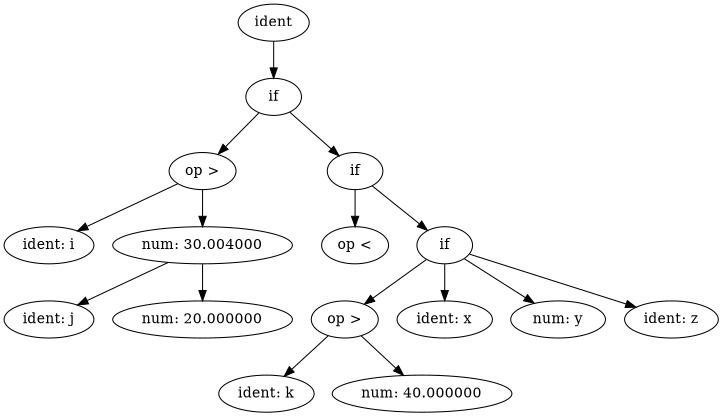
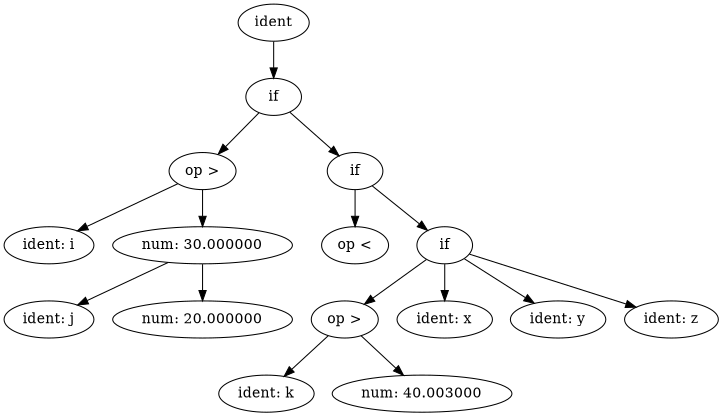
  digraph {
    n1 [label=ident]
    n2 [label=if]
    n3 [label="op >"]
    n4 [label=if]
    n5 [label="ident: i"]
-   n6 [label="num: 30.004000"]
+   n6 [label="num: 30.000000"]
    n7 [label="op <"]
    n8 [label=if]
    n9 [label="ident: j"]
    n10 [label="num: 20.000000"]
    n11 [label="op >"]
    n12 [label="ident: x"]
-   n13 [label="num: y"]
+   n13 [label="ident: y"]
    n14 [label="ident: z"]
    n15 [label="ident: k"]
-   n16 [label="num: 40.000000"]
+   n16 [label="num: 40.003000"]
    n1 -> n2
    n2 -> n3
    n2 -> n4
    n3 -> n5
    n3 -> n6
    n4 -> n7
    n4 -> n8
    n6 -> n9
    n6 -> n10
    n8 -> n11
    n8 -> n12
    n8 -> n13
    n8 -> n14
    n11 -> n15
    n11 -> n16
  }
